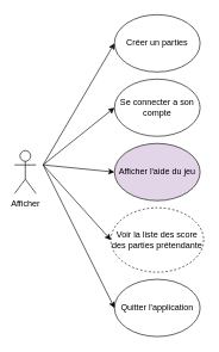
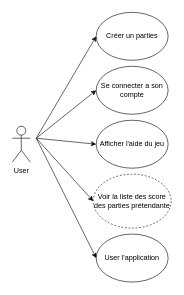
  <mxCell id="0" />
  <mxCell id="1" parent="0" />
- <mxCell id="2" value="Afficher" style="shape=umlActor;verticalLabelPosition=bottom;labelBackgroundColor=#ffffff;verticalAlign=top;html=1;outlineConnect=0;" parent="1" vertex="1"><mxGeometry x="20" y="210" width="30" height="60" as="geometry" /></mxCell>
+ <mxCell id="2" value="User" style="shape=umlActor;verticalLabelPosition=bottom;labelBackgroundColor=#ffffff;verticalAlign=top;html=1;outlineConnect=0;" parent="1" vertex="1"><mxGeometry x="20" y="210" width="30" height="60" as="geometry" /></mxCell>
  <mxCell id="3" value="Créer un parties" style="ellipse;whiteSpace=wrap;html=1;" vertex="1" parent="1"><mxGeometry x="160" y="20" width="120" height="80" as="geometry" /></mxCell>
  <mxCell id="4" value="Se connecter a son compte" style="ellipse;whiteSpace=wrap;html=1;" vertex="1" parent="1"><mxGeometry x="160" y="110" width="120" height="80" as="geometry" /></mxCell>
- <mxCell id="5" value="Afficher l'aide du jeu" style="ellipse;whiteSpace=wrap;html=1;fillColor=#e1d5e7;" vertex="1" parent="1"><mxGeometry x="160" y="200" width="120" height="80" as="geometry" /></mxCell>
+ <mxCell id="5" value="Afficher l'aide du jeu" style="ellipse;whiteSpace=wrap;html=1;" vertex="1" parent="1"><mxGeometry x="160" y="200" width="120" height="80" as="geometry" /></mxCell>
  <mxCell id="6" value="Voir la liste des score des parties prétendante" style="ellipse;whiteSpace=wrap;html=1;dashed=1;" vertex="1" parent="1"><mxGeometry x="155" y="290" width="130" height="90" as="geometry" /></mxCell>
- <mxCell id="7" value="Quitter l'application" style="ellipse;whiteSpace=wrap;html=1;" vertex="1" parent="1"><mxGeometry x="160" y="390" width="120" height="80" as="geometry" /></mxCell>
+ <mxCell id="7" value="User l'application" style="ellipse;whiteSpace=wrap;html=1;" vertex="1" parent="1"><mxGeometry x="160" y="390" width="120" height="80" as="geometry" /></mxCell>
  <mxCell id="8" value="" style="endArrow=classic;html=1;entryX=0;entryY=0.5;entryDx=0;entryDy=0;" edge="1" parent="1" target="3"><mxGeometry width="50" height="50" relative="1" as="geometry"><mxPoint x="60" y="230" as="sourcePoint" /><mxPoint x="110" y="190" as="targetPoint" /></mxGeometry></mxCell>
  <mxCell id="9" value="" style="endArrow=classic;html=1;entryX=0;entryY=0.5;entryDx=0;entryDy=0;" edge="1" parent="1" target="4"><mxGeometry width="50" height="50" relative="1" as="geometry"><mxPoint x="60" y="230" as="sourcePoint" /><mxPoint x="110" y="190" as="targetPoint" /></mxGeometry></mxCell>
  <mxCell id="10" value="" style="endArrow=classic;html=1;entryX=0;entryY=0.5;entryDx=0;entryDy=0;" edge="1" parent="1" target="5"><mxGeometry width="50" height="50" relative="1" as="geometry"><mxPoint x="60" y="230" as="sourcePoint" /><mxPoint x="110" y="190" as="targetPoint" /></mxGeometry></mxCell>
  <mxCell id="11" value="" style="endArrow=classic;html=1;entryX=0;entryY=0.5;entryDx=0;entryDy=0;" edge="1" parent="1" target="6"><mxGeometry width="50" height="50" relative="1" as="geometry"><mxPoint x="60" y="230" as="sourcePoint" /><mxPoint x="110" y="190" as="targetPoint" /></mxGeometry></mxCell>
  <mxCell id="12" value="" style="endArrow=classic;html=1;entryX=0;entryY=0.5;entryDx=0;entryDy=0;" edge="1" parent="1" target="7"><mxGeometry width="50" height="50" relative="1" as="geometry"><mxPoint x="60" y="230" as="sourcePoint" /><mxPoint x="110" y="190" as="targetPoint" /></mxGeometry></mxCell>
